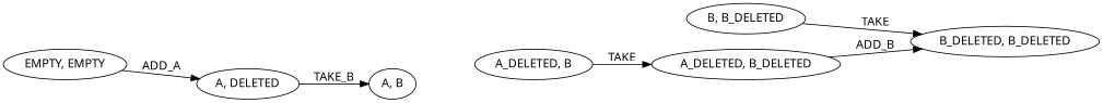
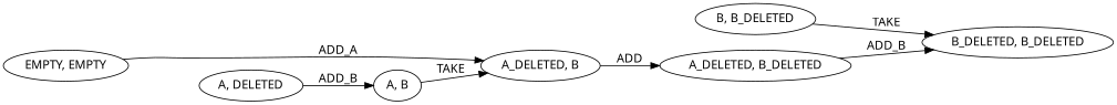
  strict digraph {
    fontname="Noto Sans"
    rankdir=LR
    node [fontname="Noto Sans"]
    edge [fontname="Noto Sans"]
    n1 [label="B_DELETED, B_DELETED"]
    n2 [label="B, B_DELETED"]
    n3 [label="A_DELETED, B_DELETED"]
    n4 [label="A_DELETED, B"]
    n5 [label="A, B"]
    n6 [label="A, DELETED"]
    n7 [label="EMPTY, EMPTY"]
    n2 -> n1 [label=TAKE]
    n3 -> n1 [label=ADD_B]
-   n4 -> n3 [label=TAKE]
-   n6 -> n5 [label=TAKE_B]
-   n7 -> n6 [label=ADD_A]
+   n4 -> n3 [label=ADD]
+   n5 -> n4 [label=TAKE]
+   n6 -> n5 [label=ADD_B]
+   n7 -> n4 [label=ADD_A]
  }
